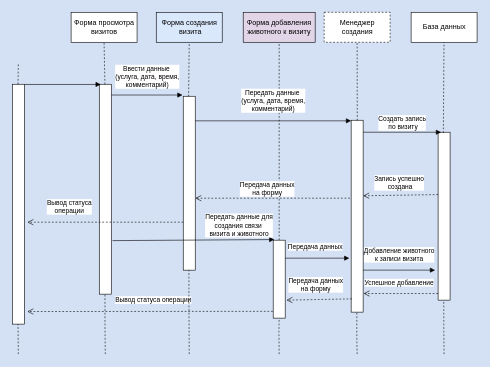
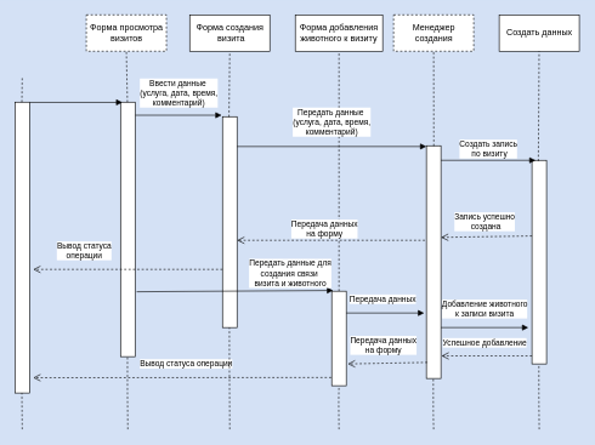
  <mxCell id="0" />
  <mxCell id="1" parent="0" />
  <mxCell id="2" value="" style="endArrow=none;dashed=1;html=1;" edge="1" parent="1" source="24"><mxGeometry width="50" height="50" relative="1" as="geometry"><mxPoint x="305" y="380" as="sourcePoint" /><mxPoint x="465" y="70" as="targetPoint" /></mxGeometry></mxCell>
  <mxCell id="3" value="" style="html=1;points=[];perimeter=orthogonalPerimeter;" vertex="1" parent="1"><mxGeometry x="305" y="160" width="20" height="290" as="geometry" /></mxCell>
  <mxCell id="4" value="" style="endArrow=none;dashed=1;html=1;exitX=0.446;exitY=0.001;exitDx=0;exitDy=0;exitPerimeter=0;entryX=0.5;entryY=1;entryDx=0;entryDy=0;" edge="1" parent="1" source="3" target="10"><mxGeometry width="50" height="50" relative="1" as="geometry"><mxPoint x="369.5" y="150" as="sourcePoint" /><mxPoint x="369.5" y="70" as="targetPoint" /></mxGeometry></mxCell>
  <mxCell id="5" value="" style="html=1;points=[];perimeter=orthogonalPerimeter;" vertex="1" parent="1"><mxGeometry x="20" y="140" width="20" height="400" as="geometry" /></mxCell>
  <mxCell id="6" value="" style="endArrow=none;dashed=1;html=1;" edge="1" parent="1"><mxGeometry width="50" height="50" relative="1" as="geometry"><mxPoint x="29.5" y="140" as="sourcePoint" /><mxPoint x="30" y="105" as="targetPoint" /></mxGeometry></mxCell>
  <mxCell id="7" value="" style="endArrow=none;dashed=1;html=1;" edge="1" parent="1"><mxGeometry width="50" height="50" relative="1" as="geometry"><mxPoint x="30" y="590" as="sourcePoint" /><mxPoint x="29.5" y="540" as="targetPoint" /><Array as="points"><mxPoint x="29.5" y="590" /></Array></mxGeometry></mxCell>
  <mxCell id="8" value="Ввести данные&amp;nbsp;&lt;br&gt;(услуга, дата, время, &lt;br&gt;комментарий)" style="html=1;verticalAlign=bottom;endArrow=block;entryX=-0.058;entryY=-0.007;entryDx=0;entryDy=0;entryPerimeter=0;" edge="1" parent="1" source="21" target="3"><mxGeometry x="0.01" y="8" width="80" relative="1" as="geometry"><mxPoint x="220" y="170" as="sourcePoint" /><mxPoint x="295" y="160" as="targetPoint" /><Array as="points" /><mxPoint as="offset" /></mxGeometry></mxCell>
  <mxCell id="9" value="" style="html=1;points=[];perimeter=orthogonalPerimeter;" vertex="1" parent="1"><mxGeometry x="585" y="200" width="20" height="320" as="geometry" /></mxCell>
- <mxCell id="10" value="Форма создания&lt;br&gt;&amp;nbsp;визита" style="html=1;fillColor=#dae8fc;" vertex="1" parent="1"><mxGeometry x="260" y="20" width="110" height="50" as="geometry" /></mxCell>
+ <mxCell id="10" value="Форма создания&lt;br&gt;&amp;nbsp;визита" style="html=1;" vertex="1" parent="1"><mxGeometry x="260" y="20" width="110" height="50" as="geometry" /></mxCell>
  <mxCell id="11" value="" style="endArrow=none;dashed=1;html=1;exitX=0.51;exitY=0.001;exitDx=0;exitDy=0;exitPerimeter=0;entryX=0.5;entryY=1;entryDx=0;entryDy=0;" edge="1" parent="1" source="9" target="12"><mxGeometry width="50" height="50" relative="1" as="geometry"><mxPoint x="529.5" y="170.33" as="sourcePoint" /><mxPoint x="530.08" y="70" as="targetPoint" /><Array as="points" /></mxGeometry></mxCell>
  <mxCell id="12" value="Менеджер &lt;br&gt;создания" style="html=1;dashed=1;" vertex="1" parent="1"><mxGeometry x="540" y="20" width="110" height="50" as="geometry" /></mxCell>
  <mxCell id="13" value="Передать данные&amp;nbsp;&lt;br&gt;(услуга, дата, время, &lt;br&gt;комментарий)" style="html=1;verticalAlign=bottom;endArrow=block;" edge="1" parent="1" source="3"><mxGeometry y="11" width="80" relative="1" as="geometry"><mxPoint x="555" y="250" as="sourcePoint" /><mxPoint x="585" y="201" as="targetPoint" /><mxPoint as="offset" /></mxGeometry></mxCell>
  <mxCell id="14" value="" style="html=1;points=[];perimeter=orthogonalPerimeter;" vertex="1" parent="1"><mxGeometry x="730" y="220" width="20" height="280" as="geometry" /></mxCell>
- <mxCell id="15" value="База данных" style="html=1;" vertex="1" parent="1"><mxGeometry x="685" y="20" width="110" height="50" as="geometry" /></mxCell>
+ <mxCell id="15" value="Создать данных" style="html=1;" vertex="1" parent="1"><mxGeometry x="685" y="20" width="110" height="50" as="geometry" /></mxCell>
  <mxCell id="16" value="Создать запись&lt;br&gt;&amp;nbsp;по визиту" style="html=1;verticalAlign=bottom;endArrow=block;entryX=0.25;entryY=0;entryDx=0;entryDy=0;entryPerimeter=0;" edge="1" parent="1" target="14"><mxGeometry width="80" relative="1" as="geometry"><mxPoint x="605" y="220" as="sourcePoint" /><mxPoint x="630" y="220" as="targetPoint" /><mxPoint as="offset" /></mxGeometry></mxCell>
  <mxCell id="17" value="" style="endArrow=none;dashed=1;html=1;exitX=0.44;exitY=0.004;exitDx=0;exitDy=0;exitPerimeter=0;" edge="1" parent="1" source="14" target="15"><mxGeometry width="50" height="50" relative="1" as="geometry"><mxPoint x="690" y="220" as="sourcePoint" /><mxPoint x="694" y="73" as="targetPoint" /></mxGeometry></mxCell>
  <mxCell id="18" value="Запись успешно&lt;br&gt;&amp;nbsp;создана" style="html=1;verticalAlign=bottom;endArrow=open;dashed=1;endSize=8;" edge="1" parent="1"><mxGeometry x="0.039" y="-5" relative="1" as="geometry"><mxPoint x="730" y="324" as="sourcePoint" /><mxPoint x="605" y="326" as="targetPoint" /><mxPoint as="offset" /></mxGeometry></mxCell>
  <mxCell id="19" value="Передача данных &lt;br&gt;на форму" style="html=1;verticalAlign=bottom;endArrow=open;dashed=1;endSize=8;" edge="1" parent="1"><mxGeometry x="0.071" relative="1" as="geometry"><mxPoint x="583" y="330" as="sourcePoint" /><mxPoint x="325" y="330" as="targetPoint" /><mxPoint as="offset" /></mxGeometry></mxCell>
- <mxCell id="20" value="Форма просмотра &lt;br&gt;визитов" style="html=1;" vertex="1" parent="1"><mxGeometry x="118" y="20" width="110" height="50" as="geometry" /></mxCell>
+ <mxCell id="20" value="Форма просмотра &lt;br&gt;визитов" style="html=1;dashed=1;" vertex="1" parent="1"><mxGeometry x="118" y="20" width="110" height="50" as="geometry" /></mxCell>
  <mxCell id="21" value="" style="html=1;points=[];perimeter=orthogonalPerimeter;" vertex="1" parent="1"><mxGeometry x="165" y="140" width="20" height="350" as="geometry" /></mxCell>
  <mxCell id="22" value="" style="html=1;verticalAlign=bottom;endArrow=block;entryX=0.124;entryY=0.001;entryDx=0;entryDy=0;entryPerimeter=0;" edge="1" parent="1" source="5" target="21"><mxGeometry x="0.142" y="20" width="80" relative="1" as="geometry"><mxPoint x="45" y="160" as="sourcePoint" /><mxPoint x="185" y="160" as="targetPoint" /><mxPoint as="offset" /></mxGeometry></mxCell>
  <mxCell id="23" value="Передать данные для &lt;br&gt;создания связи&amp;nbsp;&lt;br&gt;визита и животного" style="html=1;verticalAlign=bottom;endArrow=block;exitX=1.106;exitY=0.745;exitDx=0;exitDy=0;exitPerimeter=0;" edge="1" parent="1" source="21"><mxGeometry x="0.567" y="1" width="80" relative="1" as="geometry"><mxPoint x="186" y="431" as="sourcePoint" /><mxPoint x="457" y="399" as="targetPoint" /><mxPoint as="offset" /></mxGeometry></mxCell>
  <mxCell id="24" value="" style="html=1;points=[];perimeter=orthogonalPerimeter;" vertex="1" parent="1"><mxGeometry x="455" y="400" width="20" height="130" as="geometry" /></mxCell>
  <mxCell id="25" value="Передача данных" style="html=1;verticalAlign=bottom;endArrow=block;" edge="1" parent="1"><mxGeometry x="-0.065" y="10" width="80" relative="1" as="geometry"><mxPoint x="475" y="430" as="sourcePoint" /><mxPoint x="582" y="430" as="targetPoint" /><mxPoint as="offset" /></mxGeometry></mxCell>
  <mxCell id="26" value="Добавление животного&lt;br&gt;к записи визита" style="html=1;verticalAlign=bottom;endArrow=block;" edge="1" parent="1"><mxGeometry y="10" width="80" relative="1" as="geometry"><mxPoint x="605" y="450" as="sourcePoint" /><mxPoint x="725" y="450" as="targetPoint" /><mxPoint as="offset" /></mxGeometry></mxCell>
- <mxCell id="27" value="Форма добавления животного к визиту" style="rounded=0;whiteSpace=wrap;html=1;fillColor=#e1d5e7;" vertex="1" parent="1"><mxGeometry x="405" y="20" width="120" height="50" as="geometry" /></mxCell>
+ <mxCell id="27" value="Форма добавления животного к визиту" style="rounded=0;whiteSpace=wrap;html=1;" vertex="1" parent="1"><mxGeometry x="405" y="20" width="120" height="50" as="geometry" /></mxCell>
  <mxCell id="28" value="Успешное добавление" style="html=1;verticalAlign=bottom;endArrow=open;dashed=1;endSize=8;entryX=1.034;entryY=0.903;entryDx=0;entryDy=0;entryPerimeter=0;" edge="1" parent="1" target="9"><mxGeometry x="0.04" y="-9" relative="1" as="geometry"><mxPoint x="730" y="489" as="sourcePoint" /><mxPoint x="605" y="498" as="targetPoint" /><mxPoint as="offset" /></mxGeometry></mxCell>
  <mxCell id="29" value="Передача данных &lt;br&gt;на форму" style="html=1;verticalAlign=bottom;endArrow=open;dashed=1;endSize=8;exitX=0.066;exitY=0.931;exitDx=0;exitDy=0;exitPerimeter=0;" edge="1" parent="1" source="9"><mxGeometry x="0.094" y="-9" relative="1" as="geometry"><mxPoint x="585" y="480" as="sourcePoint" /><mxPoint x="477" y="500" as="targetPoint" /><mxPoint as="offset" /></mxGeometry></mxCell>
  <mxCell id="30" value="Вывод статуса &lt;br&gt;операции" style="html=1;verticalAlign=bottom;endArrow=open;dashed=1;endSize=8;entryX=1.25;entryY=0.575;entryDx=0;entryDy=0;entryPerimeter=0;" edge="1" parent="1" target="5"><mxGeometry x="0.462" y="-10" relative="1" as="geometry"><mxPoint x="305" y="370" as="sourcePoint" /><mxPoint x="225" y="370" as="targetPoint" /><mxPoint as="offset" /></mxGeometry></mxCell>
  <mxCell id="31" value="Вывод статуса операции" style="html=1;verticalAlign=bottom;endArrow=open;dashed=1;endSize=8;exitX=-0.031;exitY=0.913;exitDx=0;exitDy=0;exitPerimeter=0;" edge="1" parent="1" source="24"><mxGeometry x="-0.026" y="-10" relative="1" as="geometry"><mxPoint x="445" y="500" as="sourcePoint" /><mxPoint x="45" y="519" as="targetPoint" /><mxPoint as="offset" /></mxGeometry></mxCell>
  <mxCell id="32" value="" style="endArrow=none;dashed=1;html=1;" edge="1" parent="1"><mxGeometry width="50" height="50" relative="1" as="geometry"><mxPoint x="175" y="590" as="sourcePoint" /><mxPoint x="174.5" y="490" as="targetPoint" /><Array as="points"><mxPoint x="174.5" y="540" /></Array></mxGeometry></mxCell>
  <mxCell id="33" value="" style="endArrow=none;dashed=1;html=1;" edge="1" parent="1"><mxGeometry width="50" height="50" relative="1" as="geometry"><mxPoint x="315" y="590" as="sourcePoint" /><mxPoint x="314.5" y="450" as="targetPoint" /><Array as="points"><mxPoint x="314.5" y="500" /></Array></mxGeometry></mxCell>
  <mxCell id="34" value="" style="endArrow=none;dashed=1;html=1;" edge="1" parent="1"><mxGeometry width="50" height="50" relative="1" as="geometry"><mxPoint x="465" y="590" as="sourcePoint" /><mxPoint x="465" y="530" as="targetPoint" /><Array as="points"><mxPoint x="464.5" y="550" /></Array></mxGeometry></mxCell>
  <mxCell id="35" value="" style="endArrow=none;dashed=1;html=1;" edge="1" parent="1"><mxGeometry width="50" height="50" relative="1" as="geometry"><mxPoint x="595" y="590" as="sourcePoint" /><mxPoint x="594.5" y="520" as="targetPoint" /><Array as="points"><mxPoint x="594.5" y="570" /></Array></mxGeometry></mxCell>
  <mxCell id="36" value="" style="endArrow=none;dashed=1;html=1;" edge="1" parent="1"><mxGeometry width="50" height="50" relative="1" as="geometry"><mxPoint x="740" y="590" as="sourcePoint" /><mxPoint x="739.5" y="500" as="targetPoint" /><Array as="points"><mxPoint x="739.5" y="550" /></Array></mxGeometry></mxCell>
  <mxCell id="37" value="" style="endArrow=none;dashed=1;html=1;entryX=0.5;entryY=1;entryDx=0;entryDy=0;" edge="1" parent="1" target="20"><mxGeometry width="50" height="50" relative="1" as="geometry"><mxPoint x="174.41" y="140" as="sourcePoint" /><mxPoint x="180" y="70" as="targetPoint" /></mxGeometry></mxCell>
